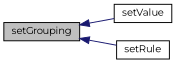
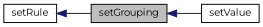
  digraph {
    fontname=Montserrat
    rankdir=LR
    node [color=black fillcolor=white fontname=Montserrat fontsize=10 shape=record style=filled]
    edge [color=midnightblue dir=back fontname=Montserrat fontsize=10 labelfontname=Helvetica labelfontsize=10 style=solid]
    n1 [fillcolor=grey75 fontcolor=black height=0.2 label=setGrouping width=0.4]
    n2 [height=0.2 label=setValue width=0.4]
    n3 [height=0.2 label=setRule width=0.4]
    n1 -> n2
-   n1 -> n3
+   n3 -> n1
  }
